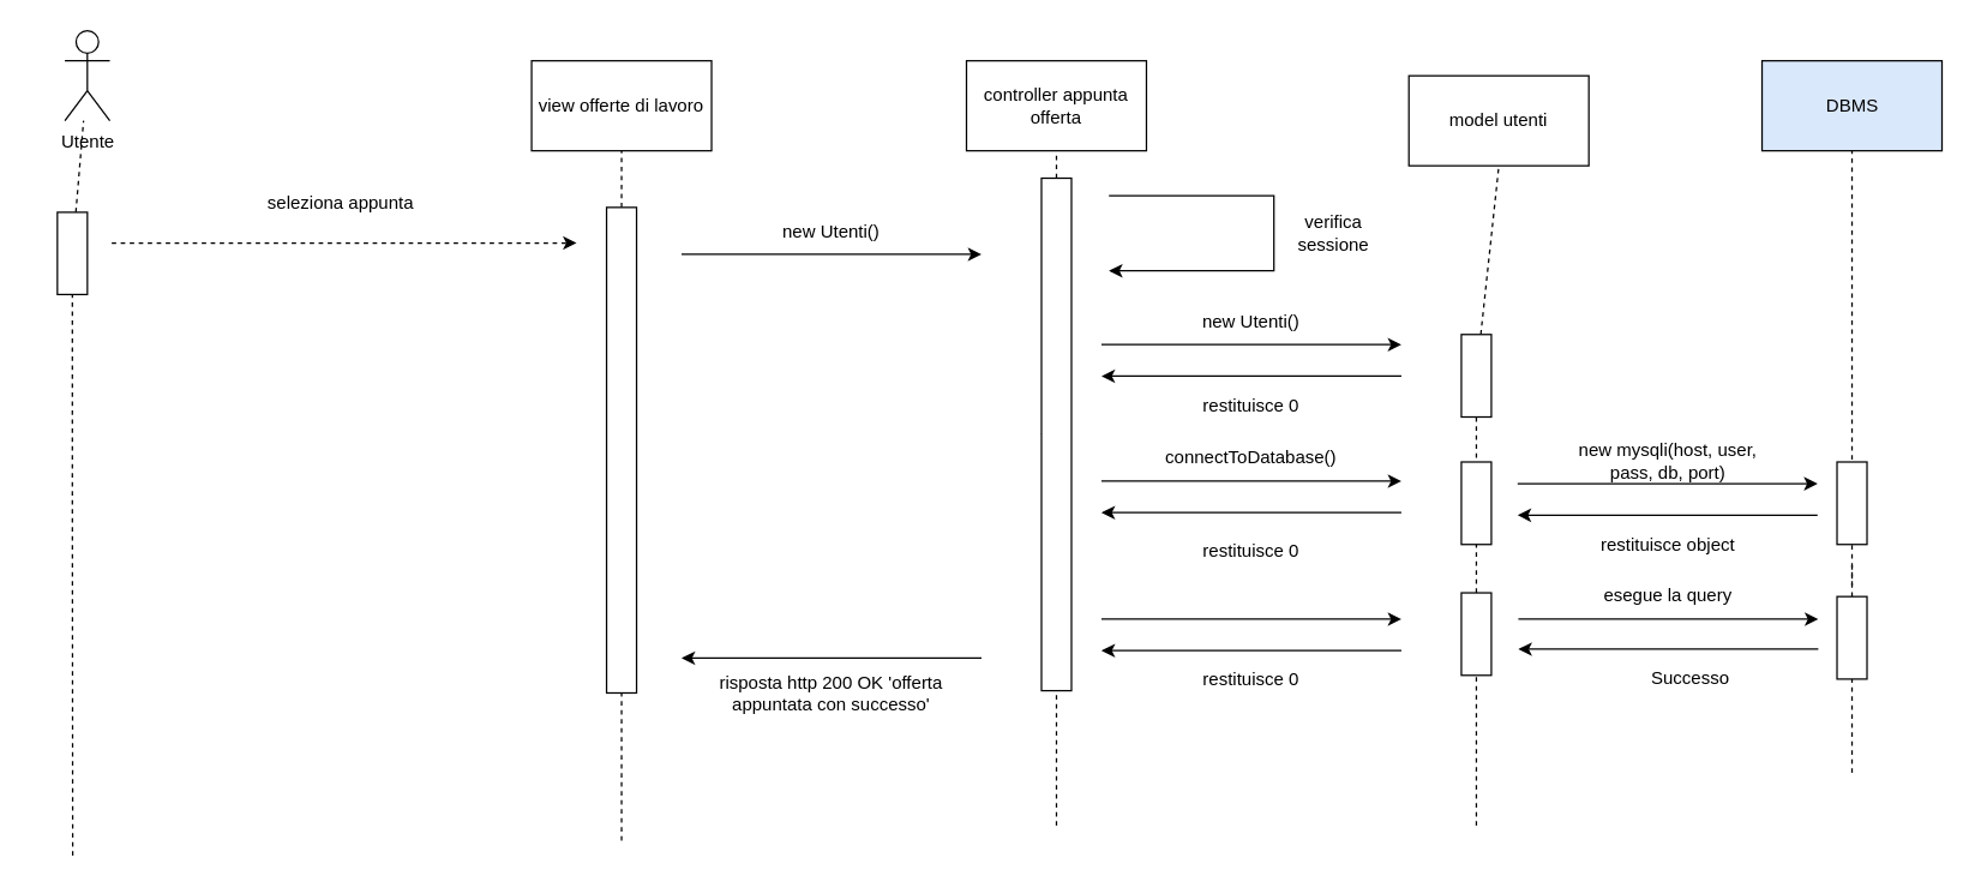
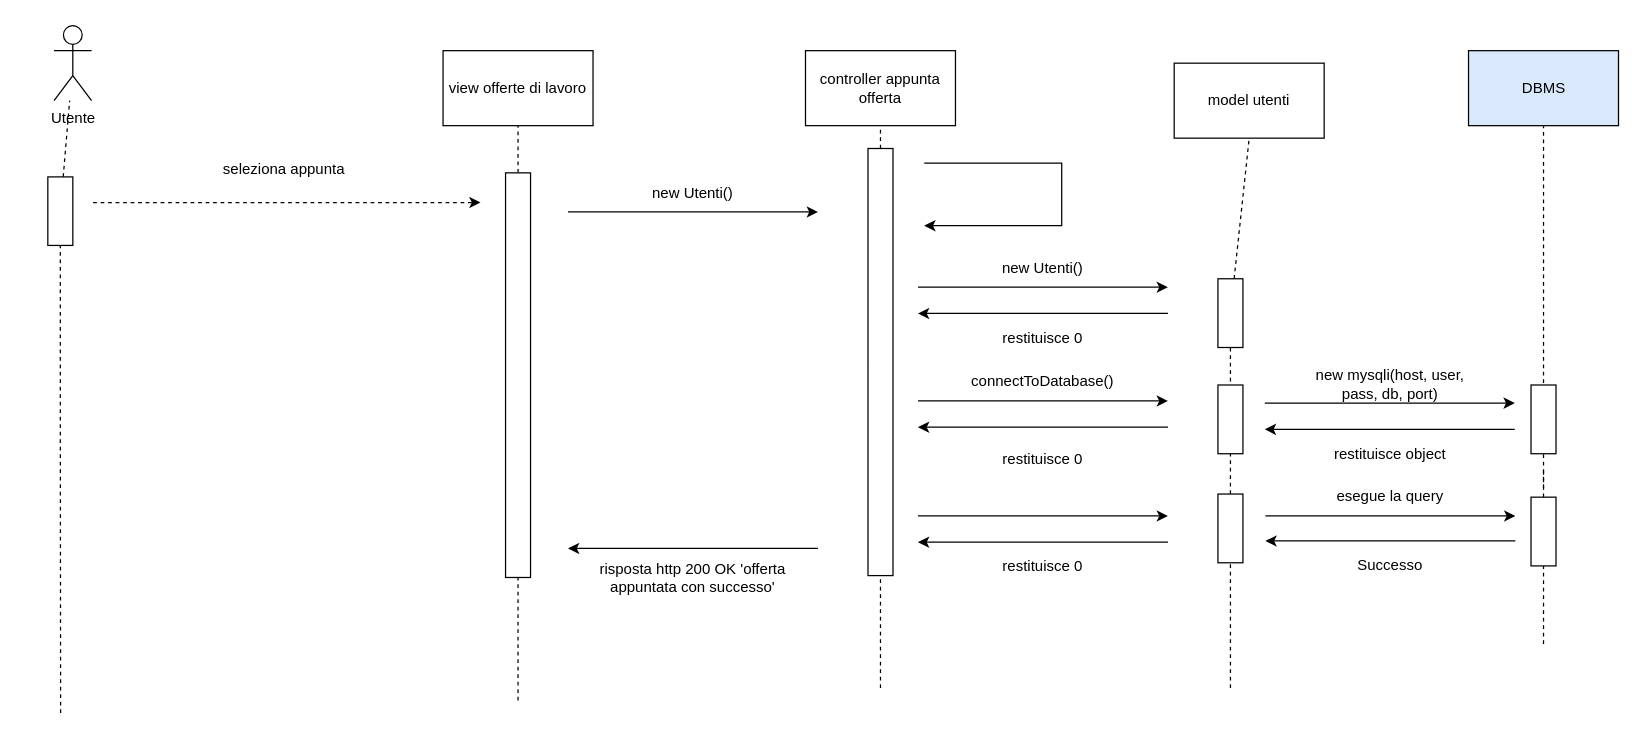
  <mxCell id="0" />
  <mxCell id="1" parent="0" />
  <mxCell id="2" value="Utente" style="shape=umlActor;verticalLabelPosition=bottom;verticalAlign=top;html=1;outlineConnect=0;" parent="1" vertex="1"><mxGeometry x="42.75" y="20" width="30" height="60" as="geometry" /></mxCell>
  <mxCell id="3" value="" style="endArrow=none;dashed=1;html=1;rounded=0;" parent="1" source="26" target="2" edge="1"><mxGeometry width="50" height="50" relative="1" as="geometry"><mxPoint x="47.75" y="791" as="sourcePoint" /><mxPoint x="62.75" y="371" as="targetPoint" /><Array as="points" /></mxGeometry></mxCell>
  <mxCell id="4" value="controller appunta offerta" style="rounded=0;whiteSpace=wrap;html=1;" parent="1" vertex="1"><mxGeometry x="644" y="40" width="120" height="60" as="geometry" /></mxCell>
  <mxCell id="5" value="" style="endArrow=none;dashed=1;html=1;rounded=0;entryX=0.5;entryY=1;entryDx=0;entryDy=0;" parent="1" source="36" target="4" edge="1"><mxGeometry width="50" height="50" relative="1" as="geometry"><mxPoint x="704.001" y="279.375" as="sourcePoint" /><mxPoint x="704.001" y="256.25" as="targetPoint" /></mxGeometry></mxCell>
  <mxCell id="6" value="model utenti" style="rounded=0;whiteSpace=wrap;html=1;" parent="1" vertex="1"><mxGeometry x="939" y="50" width="120" height="60" as="geometry" /></mxCell>
  <mxCell id="7" value="" style="endArrow=none;dashed=1;html=1;rounded=0;entryX=0.5;entryY=1;entryDx=0;entryDy=0;" parent="1" source="14" target="6" edge="1"><mxGeometry width="50" height="50" relative="1" as="geometry"><mxPoint x="983.5" y="500" as="sourcePoint" /><mxPoint x="983.5" y="250" as="targetPoint" /></mxGeometry></mxCell>
  <mxCell id="8" value="seleziona appunta" style="text;html=1;align=center;verticalAlign=middle;whiteSpace=wrap;rounded=0;" parent="1" vertex="1"><mxGeometry x="156.5" y="120" width="140" height="30" as="geometry" /></mxCell>
  <mxCell id="9" value="" style="endArrow=classic;html=1;rounded=0;" parent="1" edge="1"><mxGeometry width="50" height="50" relative="1" as="geometry"><mxPoint x="734" y="229.25" as="sourcePoint" /><mxPoint x="934" y="229.25" as="targetPoint" /></mxGeometry></mxCell>
  <mxCell id="10" value="new Utenti()" style="text;html=1;align=center;verticalAlign=middle;whiteSpace=wrap;rounded=0;" parent="1" vertex="1"><mxGeometry x="764" y="199.25" width="140" height="30" as="geometry" /></mxCell>
  <mxCell id="11" value="" style="endArrow=classic;html=1;rounded=0;" parent="1" edge="1"><mxGeometry width="50" height="50" relative="1" as="geometry"><mxPoint x="934" y="250.25" as="sourcePoint" /><mxPoint x="734" y="250.25" as="targetPoint" /></mxGeometry></mxCell>
  <mxCell id="12" value="restituisce 0" style="text;html=1;align=center;verticalAlign=middle;whiteSpace=wrap;rounded=0;" parent="1" vertex="1"><mxGeometry x="764" y="255.25" width="140" height="30" as="geometry" /></mxCell>
  <mxCell id="13" value="" style="endArrow=none;dashed=1;html=1;rounded=0;" parent="1" source="33" target="14" edge="1"><mxGeometry width="50" height="50" relative="1" as="geometry"><mxPoint x="984" y="810" as="sourcePoint" /><mxPoint x="983.5" y="250" as="targetPoint" /></mxGeometry></mxCell>
  <mxCell id="14" value="" style="rounded=0;whiteSpace=wrap;html=1;rotation=90;" parent="1" vertex="1"><mxGeometry x="956.5" y="240" width="55" height="20" as="geometry" /></mxCell>
  <mxCell id="15" value="" style="endArrow=classic;html=1;rounded=0;" parent="1" edge="1"><mxGeometry width="50" height="50" relative="1" as="geometry"><mxPoint x="734" y="320.25" as="sourcePoint" /><mxPoint x="934" y="320.25" as="targetPoint" /></mxGeometry></mxCell>
  <mxCell id="16" value="connectToDatabase()" style="text;html=1;align=center;verticalAlign=middle;whiteSpace=wrap;rounded=0;" parent="1" vertex="1"><mxGeometry x="764" y="290.25" width="140" height="30" as="geometry" /></mxCell>
  <mxCell id="17" value="" style="endArrow=classic;html=1;rounded=0;" parent="1" edge="1"><mxGeometry width="50" height="50" relative="1" as="geometry"><mxPoint x="934" y="341.25" as="sourcePoint" /><mxPoint x="734" y="341.25" as="targetPoint" /></mxGeometry></mxCell>
  <mxCell id="18" value="restituisce 0" style="text;html=1;align=center;verticalAlign=middle;whiteSpace=wrap;rounded=0;" parent="1" vertex="1"><mxGeometry x="764" y="352.25" width="140" height="30" as="geometry" /></mxCell>
  <mxCell id="19" value="" style="rounded=0;whiteSpace=wrap;html=1;rotation=90;" parent="1" vertex="1"><mxGeometry x="956.5" y="325" width="55" height="20" as="geometry" /></mxCell>
  <mxCell id="20" value="" style="endArrow=classic;html=1;rounded=0;" parent="1" edge="1"><mxGeometry width="50" height="50" relative="1" as="geometry"><mxPoint x="734" y="412.25" as="sourcePoint" /><mxPoint x="934" y="412.25" as="targetPoint" /></mxGeometry></mxCell>
  <mxCell id="21" value="" style="endArrow=classic;html=1;rounded=0;" parent="1" edge="1"><mxGeometry width="50" height="50" relative="1" as="geometry"><mxPoint x="934" y="433.25" as="sourcePoint" /><mxPoint x="734" y="433.25" as="targetPoint" /></mxGeometry></mxCell>
  <mxCell id="22" value="restituisce 0" style="text;html=1;align=center;verticalAlign=middle;whiteSpace=wrap;rounded=0;" parent="1" vertex="1"><mxGeometry x="764" y="438.25" width="140" height="30" as="geometry" /></mxCell>
  <mxCell id="23" value="view offerte di lavoro" style="rounded=0;whiteSpace=wrap;html=1;" parent="1" vertex="1"><mxGeometry x="354" y="40" width="120" height="60" as="geometry" /></mxCell>
  <mxCell id="24" value="" style="endArrow=none;dashed=1;html=1;rounded=0;entryX=0.5;entryY=1;entryDx=0;entryDy=0;" parent="1" source="31" target="23" edge="1"><mxGeometry width="50" height="50" relative="1" as="geometry"><mxPoint x="414" y="800" as="sourcePoint" /><mxPoint x="413.5" y="260" as="targetPoint" /></mxGeometry></mxCell>
  <mxCell id="25" value="" style="endArrow=none;dashed=1;html=1;rounded=0;" parent="1" target="26" edge="1"><mxGeometry width="50" height="50" relative="1" as="geometry"><mxPoint x="48" y="570" as="sourcePoint" /><mxPoint x="47.75" y="261" as="targetPoint" /><Array as="points"><mxPoint x="47.75" y="331" /></Array></mxGeometry></mxCell>
  <mxCell id="26" value="" style="rounded=0;whiteSpace=wrap;html=1;rotation=90;" parent="1" vertex="1"><mxGeometry x="20.35" y="158.42" width="54.83" height="20" as="geometry" /></mxCell>
  <mxCell id="27" value="" style="endArrow=classic;html=1;rounded=0;" parent="1" edge="1"><mxGeometry width="50" height="50" relative="1" as="geometry"><mxPoint x="739" y="130" as="sourcePoint" /><mxPoint x="739" as="targetPoint" y="180" /><Array as="points"><mxPoint x="849" y="130" /><mxPoint x="849" y="150" /><mxPoint x="849" y="180" /></Array></mxGeometry></mxCell>
- <mxCell id="28" value="verifica sessione" style="text;html=1;align=center;verticalAlign=middle;whiteSpace=wrap;rounded=0;" parent="1" vertex="1"><mxGeometry x="849" y="140" width="80" height="30" as="geometry" /></mxCell>
  <mxCell id="29" value="" style="endArrow=none;dashed=1;html=1;rounded=0;" parent="1" target="36" edge="1"><mxGeometry width="50" height="50" relative="1" as="geometry"><mxPoint x="704" y="550" as="sourcePoint" /><mxPoint x="704" y="100" as="targetPoint" /></mxGeometry></mxCell>
  <mxCell id="30" value="" style="endArrow=none;dashed=1;html=1;rounded=0;" parent="1" target="31" edge="1"><mxGeometry width="50" height="50" relative="1" as="geometry"><mxPoint x="414" y="560" as="sourcePoint" /><mxPoint x="414" y="100" as="targetPoint" /></mxGeometry></mxCell>
  <mxCell id="31" value="" style="rounded=0;whiteSpace=wrap;html=1;rotation=90;" parent="1" vertex="1"><mxGeometry x="252.13" y="289.63" width="323.75" height="20" as="geometry" /></mxCell>
  <mxCell id="32" value="" style="endArrow=none;dashed=1;html=1;rounded=0;" parent="1" target="33" edge="1"><mxGeometry width="50" height="50" relative="1" as="geometry"><mxPoint x="984" y="550" as="sourcePoint" /><mxPoint x="984" y="453" as="targetPoint" /></mxGeometry></mxCell>
  <mxCell id="33" value="" style="rounded=0;whiteSpace=wrap;html=1;rotation=90;" parent="1" vertex="1"><mxGeometry x="956.5" y="412.25" width="55" height="20" as="geometry" /></mxCell>
  <mxCell id="34" value="" style="html=1;labelBackgroundColor=#ffffff;startArrow=none;startFill=0;startSize=6;endArrow=classic;endFill=1;endSize=6;jettySize=auto;orthogonalLoop=1;strokeWidth=1;dashed=1;fontSize=14;rounded=0;" parent="1" edge="1"><mxGeometry width="60" height="60" relative="1" as="geometry"><mxPoint x="74" y="161.5" as="sourcePoint" /><mxPoint y="161.5" as="targetPoint" x="384" /></mxGeometry></mxCell>
  <mxCell id="35" value="" style="endArrow=none;dashed=1;html=1;rounded=0;entryX=0.5;entryY=1;entryDx=0;entryDy=0;" parent="1" target="36" edge="1"><mxGeometry width="50" height="50" relative="1" as="geometry"><mxPoint x="704.001" y="279.375" as="sourcePoint" /><mxPoint x="704" y="100" as="targetPoint" /></mxGeometry></mxCell>
  <mxCell id="36" value="" style="rounded=0;whiteSpace=wrap;html=1;rotation=90;" parent="1" vertex="1"><mxGeometry x="533.13" y="279.14" width="341.73" height="20" as="geometry" /></mxCell>
  <mxCell id="37" value="" style="endArrow=classic;html=1;rounded=0;" parent="1" edge="1"><mxGeometry width="50" height="50" relative="1" as="geometry"><mxPoint x="654" y="438.25" as="sourcePoint" /><mxPoint x="454" y="438.25" as="targetPoint" /></mxGeometry></mxCell>
  <mxCell id="38" value="risposta http 200 OK 'offerta appuntata con successo'" style="text;html=1;align=center;verticalAlign=middle;whiteSpace=wrap;rounded=0;" parent="1" vertex="1"><mxGeometry x="464" y="443.25" width="180" height="36.75" as="geometry" /></mxCell>
  <mxCell id="39" value="" style="endArrow=classic;html=1;rounded=0;" parent="1" edge="1"><mxGeometry width="50" height="50" relative="1" as="geometry"><mxPoint x="454" y="169" as="sourcePoint" /><mxPoint x="654" y="169" as="targetPoint" /></mxGeometry></mxCell>
  <mxCell id="40" value="new Utenti()" style="text;html=1;align=center;verticalAlign=middle;whiteSpace=wrap;rounded=0;" parent="1" vertex="1"><mxGeometry x="484" y="139" width="140" height="30" as="geometry" /></mxCell>
  <mxCell id="41" value="DBMS" style="rounded=0;whiteSpace=wrap;html=1;fillColor=#dae8fc;" vertex="1" parent="1"><mxGeometry x="1174.5" y="40" width="120" height="60" as="geometry" /></mxCell>
  <mxCell id="42" value="" style="endArrow=none;dashed=1;html=1;rounded=0;entryX=0.5;entryY=1;entryDx=0;entryDy=0;" edge="1" parent="1" target="41"><mxGeometry width="50" height="50" relative="1" as="geometry"><mxPoint x="1234.5" y="390" as="sourcePoint" /><mxPoint x="1234" y="250" as="targetPoint" /></mxGeometry></mxCell>
  <mxCell id="43" value="" style="endArrow=none;dashed=1;html=1;rounded=0;" edge="1" parent="1" source="50"><mxGeometry width="50" height="50" relative="1" as="geometry"><mxPoint x="1234.5" y="810" as="sourcePoint" /><mxPoint x="1234.5" y="373.5" as="targetPoint" /></mxGeometry></mxCell>
  <mxCell id="44" value="" style="rounded=0;whiteSpace=wrap;html=1;rotation=90;" vertex="1" parent="1"><mxGeometry x="1207" y="325" width="55" height="20" as="geometry" /></mxCell>
  <mxCell id="45" value="" style="endArrow=classic;html=1;rounded=0;" edge="1" parent="1"><mxGeometry width="50" height="50" relative="1" as="geometry"><mxPoint x="1011.5" y="322" as="sourcePoint" /><mxPoint x="1211.5" y="322" as="targetPoint" /></mxGeometry></mxCell>
  <mxCell id="46" value="new mysqli(host, user, pass, db, port)" style="text;html=1;align=center;verticalAlign=middle;whiteSpace=wrap;rounded=0;" vertex="1" parent="1"><mxGeometry x="1041.5" y="292" width="140" height="30" as="geometry" /></mxCell>
  <mxCell id="47" value="" style="endArrow=classic;html=1;rounded=0;" edge="1" parent="1"><mxGeometry width="50" height="50" relative="1" as="geometry"><mxPoint x="1211.5" y="343" as="sourcePoint" /><mxPoint x="1011.5" y="343" as="targetPoint" /></mxGeometry></mxCell>
  <mxCell id="48" value="restituisce object" style="text;html=1;align=center;verticalAlign=middle;whiteSpace=wrap;rounded=0;" vertex="1" parent="1"><mxGeometry x="1041.5" y="348" width="140" height="30" as="geometry" /></mxCell>
  <mxCell id="49" value="" style="endArrow=none;dashed=1;html=1;rounded=0;" edge="1" parent="1" target="50"><mxGeometry width="50" height="50" relative="1" as="geometry"><mxPoint x="1234.5" y="514.75" as="sourcePoint" /><mxPoint x="1234.5" y="-101.75" as="targetPoint" /></mxGeometry></mxCell>
  <mxCell id="50" value="" style="rounded=0;whiteSpace=wrap;html=1;rotation=90;" vertex="1" parent="1"><mxGeometry x="1207" y="414.75" width="55" height="20" as="geometry" /></mxCell>
  <mxCell id="51" value="" style="endArrow=classic;html=1;rounded=0;" edge="1" parent="1"><mxGeometry width="50" height="50" relative="1" as="geometry"><mxPoint x="1012" y="412.25" as="sourcePoint" /><mxPoint x="1212" y="412.25" as="targetPoint" /></mxGeometry></mxCell>
  <mxCell id="52" value="esegue la query" style="text;html=1;align=center;verticalAlign=middle;whiteSpace=wrap;rounded=0;" vertex="1" parent="1"><mxGeometry x="1042" y="382.25" width="140" height="30" as="geometry" /></mxCell>
  <mxCell id="53" value="" style="endArrow=classic;html=1;rounded=0;" edge="1" parent="1"><mxGeometry width="50" height="50" relative="1" as="geometry"><mxPoint x="1212" y="432.25" as="sourcePoint" /><mxPoint x="1012" y="432.25" as="targetPoint" /></mxGeometry></mxCell>
- <mxCell id="54" value="Successo" style="text;html=1;align=center;verticalAlign=middle;whiteSpace=wrap;rounded=0;" vertex="1" parent="1"><mxGeometry x="1057" y="437.25" width="140" height="30" as="geometry" /></mxCell>
+ <mxCell id="54" value="Successo" style="text;html=1;align=center;verticalAlign=middle;whiteSpace=wrap;rounded=0;" vertex="1" parent="1"><mxGeometry x="1042" y="437.25" width="140" height="30" as="geometry" /></mxCell>
